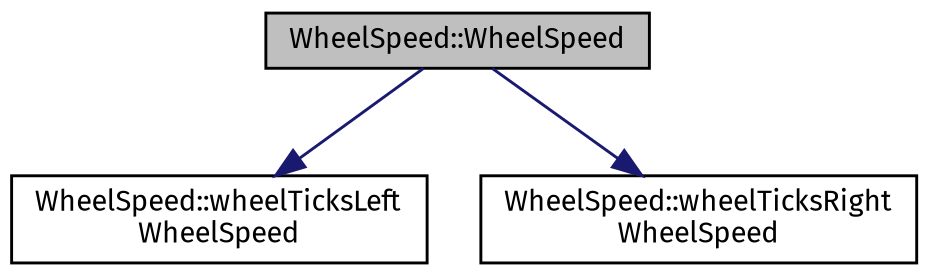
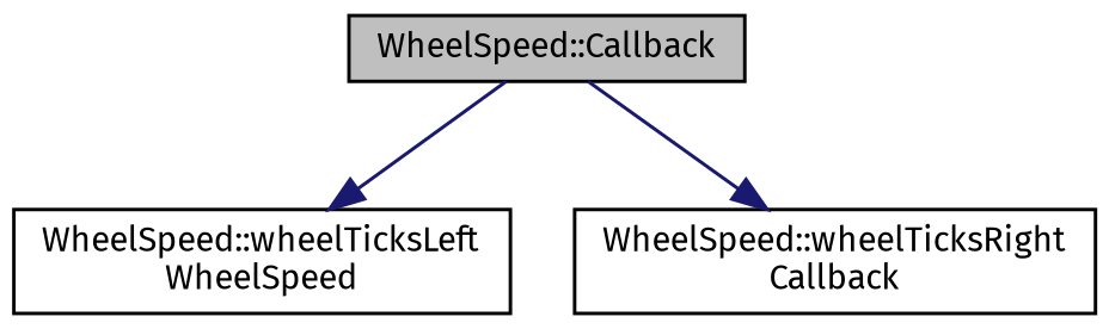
  digraph {
    fontname="Fira Sans"
    rankdir=TB
    node [color=black fillcolor=white fontname="Fira Sans" fontsize=10 shape=record style=filled]
    edge [color=midnightblue fontname="Fira Sans" fontsize=10 labelfontname=Helvetica labelfontsize=10 style=solid]
-   n1 [fillcolor=grey75 fontcolor=black height=0.2 label="WheelSpeed::WheelSpeed" width=0.4]
+   n1 [fillcolor=grey75 fontcolor=black height=0.2 label="WheelSpeed::Callback" width=0.4]
    n2 [height=0.2 label="WheelSpeed::wheelTicksLeft\lWheelSpeed" width=0.4]
-   n3 [height=0.2 label="WheelSpeed::wheelTicksRight\lWheelSpeed" width=0.4]
+   n3 [height=0.2 label="WheelSpeed::wheelTicksRight\lCallback" width=0.4]
    n1 -> n2
    n1 -> n3
  }
